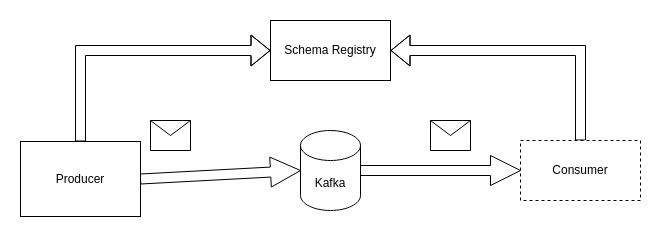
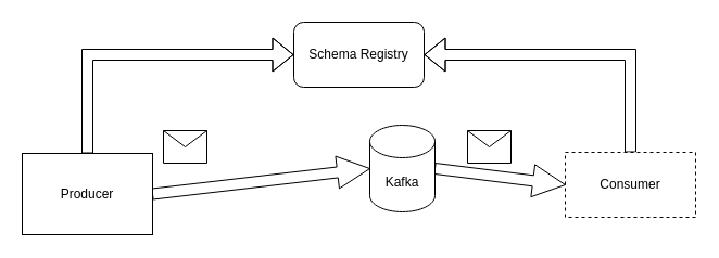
  <mxCell id="0" />
  <mxCell id="1" parent="0" />
  <mxCell id="2" style="edgeStyle=orthogonalEdgeStyle;shape=arrow;rounded=0;orthogonalLoop=1;jettySize=auto;html=1;exitX=1;exitY=0.5;exitDx=0;exitDy=0;entryX=0;entryY=0.5;entryDx=0;entryDy=0;entryPerimeter=0;" edge="1" parent="1" source="4" target="8"><mxGeometry relative="1" as="geometry" /></mxCell>
  <mxCell id="3" style="edgeStyle=orthogonalEdgeStyle;shape=flexArrow;rounded=0;orthogonalLoop=1;jettySize=auto;html=1;exitX=0.5;exitY=0;exitDx=0;exitDy=0;entryX=0;entryY=0.5;entryDx=0;entryDy=0;" edge="1" parent="1" source="4" target="9"><mxGeometry relative="1" as="geometry" /></mxCell>
  <mxCell id="4" value="Producer" style="rounded=0;whiteSpace=wrap;html=1;" vertex="1" parent="1"><mxGeometry x="20" y="141" width="120" height="75" as="geometry" /></mxCell>
  <mxCell id="5" style="edgeStyle=orthogonalEdgeStyle;shape=flexArrow;rounded=0;orthogonalLoop=1;jettySize=auto;html=1;entryX=1;entryY=0.5;entryDx=0;entryDy=0;" edge="1" parent="1" source="6" target="9"><mxGeometry relative="1" as="geometry"><Array as="points"><mxPoint x="580" y="50" /></Array></mxGeometry></mxCell>
  <mxCell id="6" value="Consumer" style="rounded=0;whiteSpace=wrap;html=1;dashed=1;" vertex="1" parent="1"><mxGeometry x="520" y="140" width="120" height="60" as="geometry" /></mxCell>
  <mxCell id="7" style="edgeStyle=orthogonalEdgeStyle;shape=arrow;rounded=0;orthogonalLoop=1;jettySize=auto;html=1;exitX=1;exitY=0.5;exitDx=0;exitDy=0;exitPerimeter=0;" edge="1" parent="1" source="8" target="6"><mxGeometry relative="1" as="geometry" /></mxCell>
- <mxCell id="8" value="Kafka" style="shape=cylinder3;whiteSpace=wrap;html=1;boundedLbl=1;backgroundOutline=1;size=15;" vertex="1" parent="1"><mxGeometry x="300" y="130" width="60" height="80" as="geometry" /></mxCell>
- <mxCell id="9" value="Schema Registry" style="rounded=0;whiteSpace=wrap;html=1;" vertex="1" parent="1"><mxGeometry x="270" y="20" width="120" height="60" as="geometry" /></mxCell>
+ <mxCell id="8" value="Kafka" style="shape=cylinder3;whiteSpace=wrap;html=1;boundedLbl=1;backgroundOutline=1;size=15;" vertex="1" parent="1"><mxGeometry x="340" y="115" width="60" height="80" as="geometry" /></mxCell>
+ <mxCell id="9" value="Schema Registry" style="whiteSpace=wrap;html=1;rounded=1;" vertex="1" parent="1"><mxGeometry x="270" y="20" width="120" height="60" as="geometry" /></mxCell>
  <mxCell id="10" value="" style="shape=message;html=1;whiteSpace=wrap;html=1;outlineConnect=0;" vertex="1" parent="1"><mxGeometry x="150" y="120" width="40" height="30" as="geometry" /></mxCell>
  <mxCell id="11" value="" style="shape=message;html=1;whiteSpace=wrap;html=1;outlineConnect=0;" vertex="1" parent="1"><mxGeometry x="430" y="120" width="40" height="30" as="geometry" /></mxCell>
